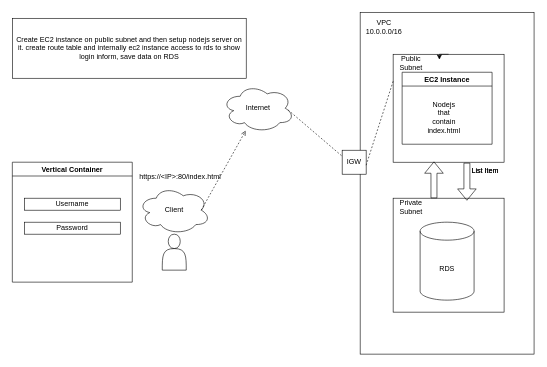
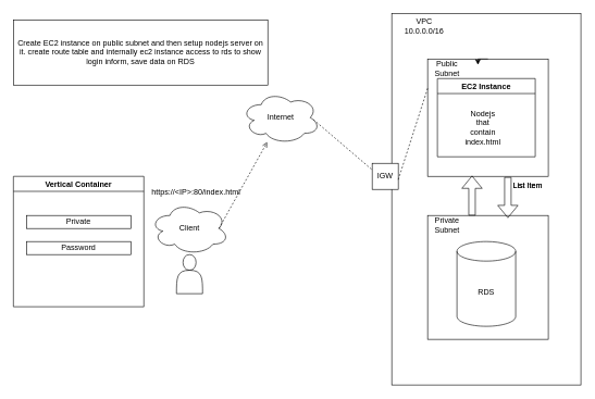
  <mxCell id="0" />
  <mxCell id="1" parent="0" />
  <mxCell id="2" value="Client" style="ellipse;shape=cloud;whiteSpace=wrap;html=1;" parent="1" vertex="1"><mxGeometry y="310" width="120" height="80" as="geometry" x="230" /></mxCell>
  <mxCell id="3" value="https://&amp;lt;IP&amp;gt;:80/index.html" style="text;html=1;align=center;verticalAlign=middle;whiteSpace=wrap;rounded=0;" parent="1" vertex="1"><mxGeometry x="270" y="280" width="60" height="30" as="geometry" /></mxCell>
  <mxCell id="4" value="" style="rounded=0;whiteSpace=wrap;html=1;align=left;" parent="1" vertex="1"><mxGeometry x="600" y="20" width="290" height="570" as="geometry" /></mxCell>
- <mxCell id="5" value="VPC 10.0.0.0/16" style="text;html=1;align=center;verticalAlign=middle;whiteSpace=wrap;rounded=0;" parent="1" vertex="1"><mxGeometry x="610" y="30" width="60" height="30" as="geometry" /></mxCell>
+ <mxCell id="5" value="VPC 10.0.0.0/16" style="text;html=1;align=center;verticalAlign=middle;whiteSpace=wrap;rounded=0;" parent="1" vertex="1"><mxGeometry x="620" y="25" width="60" height="30" as="geometry" /></mxCell>
  <mxCell id="6" value="IGW" style="whiteSpace=wrap;html=1;aspect=fixed;" parent="1" vertex="1"><mxGeometry x="570" y="250" width="40" height="40" as="geometry" /></mxCell>
  <mxCell id="7" value="" style="rounded=0;whiteSpace=wrap;html=1;" parent="1" vertex="1"><mxGeometry x="655" y="90" width="185" height="180" as="geometry" /></mxCell>
  <mxCell id="8" value="" style="rounded=0;whiteSpace=wrap;html=1;" parent="1" vertex="1"><mxGeometry x="655" y="330" width="185" height="190" as="geometry" /></mxCell>
  <mxCell id="9" value="RDS" style="shape=cylinder3;whiteSpace=wrap;html=1;boundedLbl=1;backgroundOutline=1;size=15;" parent="1" vertex="1"><mxGeometry x="700" y="370" width="90" height="130" as="geometry" /></mxCell>
  <mxCell id="10" value="EC2 Instance" style="swimlane;whiteSpace=wrap;html=1;" parent="1" vertex="1"><mxGeometry x="670" y="120" width="150" height="120" as="geometry" /></mxCell>
  <mxCell id="11" value="Nodejs that contain index.html" style="text;html=1;align=center;verticalAlign=middle;whiteSpace=wrap;rounded=0;" parent="10" vertex="1"><mxGeometry x="40" y="60" width="60" height="30" as="geometry" /></mxCell>
  <mxCell id="12" value="" style="endArrow=none;dashed=1;html=1;rounded=0;entryX=0;entryY=0.25;entryDx=0;entryDy=0;exitX=0.75;exitY=0;exitDx=0;exitDy=0;" parent="1" target="7" edge="1"><mxGeometry width="50" height="50" relative="1" as="geometry"><mxPoint x="610" y="275" as="sourcePoint" /><mxPoint x="670" y="180" as="targetPoint" /></mxGeometry></mxCell>
  <mxCell id="13" style="edgeStyle=orthogonalEdgeStyle;rounded=0;orthogonalLoop=1;jettySize=auto;html=1;exitX=0.5;exitY=0;exitDx=0;exitDy=0;entryX=0.417;entryY=0.05;entryDx=0;entryDy=0;entryPerimeter=0;" parent="1" source="7" target="7" edge="1"><mxGeometry relative="1" as="geometry" /></mxCell>
  <mxCell id="14" value="Private Subnet" style="text;html=1;align=center;verticalAlign=middle;whiteSpace=wrap;rounded=0;" parent="1" vertex="1"><mxGeometry x="655" y="330" width="60" height="30" as="geometry" /></mxCell>
  <mxCell id="15" value="Public Subnet" style="text;html=1;align=center;verticalAlign=middle;whiteSpace=wrap;rounded=0;" parent="1" vertex="1"><mxGeometry x="655" y="90" width="60" height="30" as="geometry" /></mxCell>
  <mxCell id="16" value="" style="endArrow=open;dashed=1;html=1;rounded=0;exitX=0.875;exitY=0.5;exitDx=0;exitDy=0;exitPerimeter=0;" parent="1" source="2" target="25" edge="1"><mxGeometry width="50" height="50" relative="1" as="geometry"><mxPoint x="360" y="340" as="sourcePoint" /><mxPoint x="410" y="290" as="targetPoint" /></mxGeometry></mxCell>
  <mxCell id="17" value="" style="shape=actor;whiteSpace=wrap;html=1;" parent="1" vertex="1"><mxGeometry x="270" y="390" width="40" height="60" as="geometry" /></mxCell>
  <mxCell id="18" value="" style="shape=flexArrow;endArrow=classic;html=1;rounded=0;entryX=0.368;entryY=0.994;entryDx=0;entryDy=0;entryPerimeter=0;exitX=0.368;exitY=0;exitDx=0;exitDy=0;exitPerimeter=0;" parent="1" source="8" target="7" edge="1"><mxGeometry width="50" height="50" relative="1" as="geometry"><mxPoint x="710" y="325" as="sourcePoint" /><mxPoint x="740" y="290" as="targetPoint" /></mxGeometry></mxCell>
  <mxCell id="19" value="" style="shape=flexArrow;endArrow=classic;html=1;rounded=0;exitX=0.665;exitY=1.006;exitDx=0;exitDy=0;exitPerimeter=0;entryX=0.665;entryY=0.021;entryDx=0;entryDy=0;entryPerimeter=0;" parent="1" source="7" target="8" edge="1"><mxGeometry width="50" height="50" relative="1" as="geometry"><mxPoint x="780" y="275" as="sourcePoint" /><mxPoint x="780" y="324" as="targetPoint" /></mxGeometry></mxCell>
  <mxCell id="20" value="List Item" style="text;strokeColor=none;fillColor=none;align=left;verticalAlign=top;spacingLeft=4;spacingRight=4;overflow=hidden;rotatable=0;points=[[0,0.5],[1,0.5]];portConstraint=eastwest;whiteSpace=wrap;html=1;" parent="1" vertex="1"><mxGeometry x="780" y="270" width="60" height="26" as="geometry" /></mxCell>
  <mxCell id="21" value="List Item" style="text;strokeColor=none;fillColor=none;align=left;verticalAlign=top;spacingLeft=4;spacingRight=4;overflow=hidden;rotatable=0;points=[[0,0.5],[1,0.5]];portConstraint=eastwest;whiteSpace=wrap;html=1;" parent="1" vertex="1"><mxGeometry x="780" y="270" width="60" height="26" as="geometry" /></mxCell>
  <mxCell id="22" value="Vertical Container" style="swimlane;whiteSpace=wrap;html=1;" parent="1" vertex="1"><mxGeometry x="20" y="270" width="200" height="200" as="geometry" /></mxCell>
- <mxCell id="23" value="Username" style="rounded=0;whiteSpace=wrap;html=1;" parent="22" vertex="1"><mxGeometry x="20" y="60" width="160" height="20" as="geometry" /></mxCell>
+ <mxCell id="23" value="Private" style="rounded=0;whiteSpace=wrap;html=1;" parent="22" vertex="1"><mxGeometry x="20" y="60" width="160" height="20" as="geometry" /></mxCell>
  <mxCell id="24" value="Password" style="rounded=0;whiteSpace=wrap;html=1;" parent="22" vertex="1"><mxGeometry x="20" y="100" width="160" height="20" as="geometry" /></mxCell>
  <mxCell id="25" value="Internet" style="ellipse;shape=cloud;whiteSpace=wrap;html=1;" parent="1" vertex="1"><mxGeometry x="370" y="140" width="120" height="80" as="geometry" /></mxCell>
  <mxCell id="26" value="" style="endArrow=none;dashed=1;html=1;rounded=0;exitX=0.875;exitY=0.5;exitDx=0;exitDy=0;exitPerimeter=0;entryX=0;entryY=0.25;entryDx=0;entryDy=0;" parent="1" target="6" edge="1"><mxGeometry width="50" height="50" relative="1" as="geometry"><mxPoint x="480" y="183" as="sourcePoint" /><mxPoint x="554" y="50" as="targetPoint" /></mxGeometry></mxCell>
  <mxCell id="27" value="Create EC2 instance on public subnet and then setup nodejs server on it. create route table and internally ec2 instance access to rds to show login inform, save data on RDS" style="rounded=0;whiteSpace=wrap;html=1;" vertex="1" parent="1"><mxGeometry x="20" y="30" width="390" height="100" as="geometry" /></mxCell>
